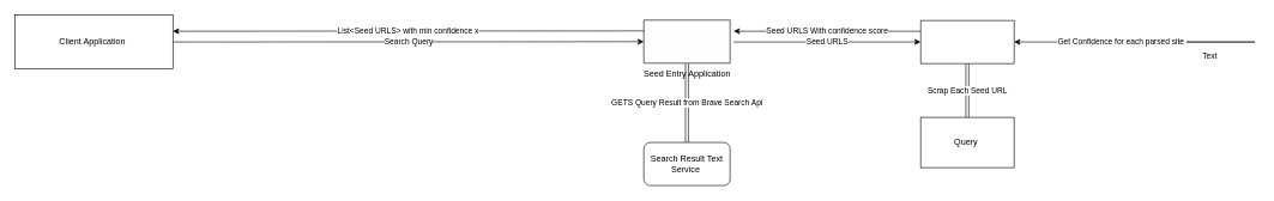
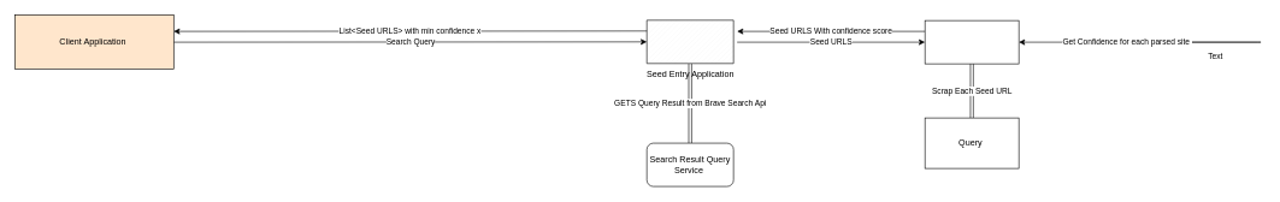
  <mxCell id="0" />
  <mxCell id="1" parent="0" />
  <mxCell id="2" value="Search Query" style="edgeStyle=none;html=1;" parent="1" target="3" edge="1"><mxGeometry relative="1" as="geometry"><mxPoint x="240" y="58" as="sourcePoint" /></mxGeometry></mxCell>
  <mxCell id="3" value="Seed Entry Application" style="verticalLabelPosition=bottom;verticalAlign=top;html=1;shape=mxgraph.basic.patternFillRect;fillStyle=diag;step=5;fillStrokeWidth=0.2;fillStrokeColor=#dddddd;" parent="1" vertex="1"><mxGeometry x="895" y="27.5" width="120" height="60" as="geometry" /></mxCell>
  <mxCell id="4" value="GETS Query Result from Brave Search Api" style="edgeStyle=none;html=1;shape=link;" parent="1" target="6" edge="1"><mxGeometry relative="1" as="geometry"><mxPoint x="955" y="88" as="sourcePoint" /></mxGeometry></mxCell>
  <mxCell id="5" value="Seed URLS" style="edgeStyle=none;html=1;" parent="1" target="11" edge="1"><mxGeometry relative="1" as="geometry"><mxPoint x="1020" y="58" as="sourcePoint" /></mxGeometry></mxCell>
- <mxCell id="6" value="Search Result Text Service&amp;nbsp;" style="whiteSpace=wrap;html=1;rounded=1;" parent="1" vertex="1"><mxGeometry x="895" y="198" width="120" height="60" as="geometry" /></mxCell>
+ <mxCell id="6" value="Search Result Query Service&amp;nbsp;" style="whiteSpace=wrap;html=1;rounded=1;" parent="1" vertex="1"><mxGeometry x="895" y="198" width="120" height="60" as="geometry" /></mxCell>
  <mxCell id="7" value="Scrap Each Seed URL" style="edgeStyle=none;html=1;shape=link;" parent="1" source="11" target="12" edge="1"><mxGeometry relative="1" as="geometry" /></mxCell>
  <mxCell id="8" value="&lt;span style=&quot;color: rgb(0, 0, 0); font-family: Helvetica; font-size: 11px; font-style: normal; font-variant-ligatures: normal; font-variant-caps: normal; font-weight: 400; letter-spacing: normal; orphans: 2; text-align: center; text-indent: 0px; text-transform: none; widows: 2; word-spacing: 0px; -webkit-text-stroke-width: 0px; white-space: nowrap; background-color: rgb(255, 255, 255); text-decoration-thickness: initial; text-decoration-style: initial; text-decoration-color: initial; display: inline !important; float: none;&quot;&gt;Get Confidence for each parsed site&amp;nbsp;&lt;/span&gt;" style="edgeStyle=none;html=1;entryX=1;entryY=0.5;entryDx=0;entryDy=0;" parent="1" target="11" edge="1"><mxGeometry x="0.434" relative="1" as="geometry"><mxPoint x="1560" y="58" as="sourcePoint" /><Array as="points"><mxPoint x="1750" y="58" /><mxPoint x="1560" y="58" /></Array><mxPoint as="offset" /></mxGeometry></mxCell>
  <mxCell id="9" value="Text" style="edgeLabel;html=1;align=center;verticalAlign=middle;resizable=0;points=[];" parent="8" vertex="1" connectable="0"><mxGeometry x="-0.023" y="18" relative="1" as="geometry"><mxPoint as="offset" /></mxGeometry></mxCell>
  <mxCell id="10" value="Seed URLS With confidence score" style="edgeStyle=none;html=1;exitX=0;exitY=0.25;exitDx=0;exitDy=0;entryX=1;entryY=0.25;entryDx=0;entryDy=0;" parent="1" source="11" edge="1"><mxGeometry relative="1" as="geometry"><mxPoint x="1020" y="43" as="targetPoint" /></mxGeometry></mxCell>
  <mxCell id="11" value="" style="rounded=0;whiteSpace=wrap;html=1;" parent="1" vertex="1"><mxGeometry x="1280" y="28" width="130" height="60" as="geometry" /></mxCell>
  <mxCell id="12" value="Query&amp;nbsp;" style="rounded=0;whiteSpace=wrap;html=1;" parent="1" vertex="1"><mxGeometry x="1280" y="163" width="130" height="70" as="geometry" /></mxCell>
  <mxCell id="13" value="List&amp;lt;Seed URLS&amp;gt; with min confidence x" style="edgeStyle=none;html=1;exitX=0;exitY=0.25;exitDx=0;exitDy=0;exitPerimeter=0;entryX=1;entryY=0.25;entryDx=0;entryDy=0;entryPerimeter=0;" parent="1" source="3" edge="1"><mxGeometry relative="1" as="geometry"><mxPoint x="240" y="43" as="targetPoint" /></mxGeometry></mxCell>
- <mxCell id="14" value="Client Application&amp;nbsp;" style="rounded=0;whiteSpace=wrap;html=1;" parent="1" vertex="1"><mxGeometry x="20" y="20" width="220" height="75" as="geometry" /></mxCell>
+ <mxCell id="14" value="Client Application&amp;nbsp;" style="rounded=0;whiteSpace=wrap;html=1;fillColor=#ffe6cc;" parent="1" vertex="1"><mxGeometry x="20" y="20" width="220" height="75" as="geometry" /></mxCell>
